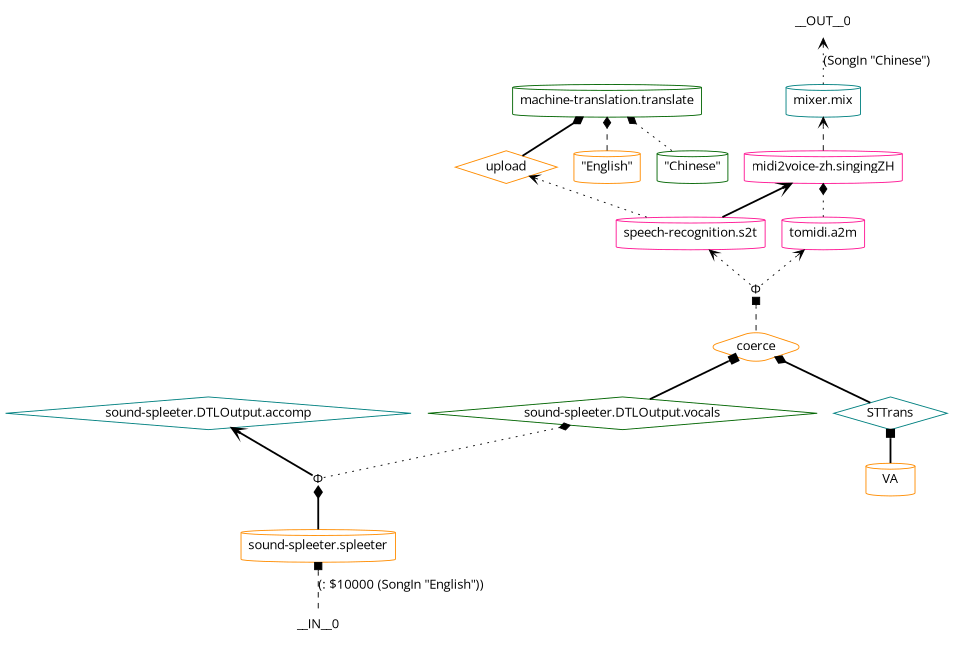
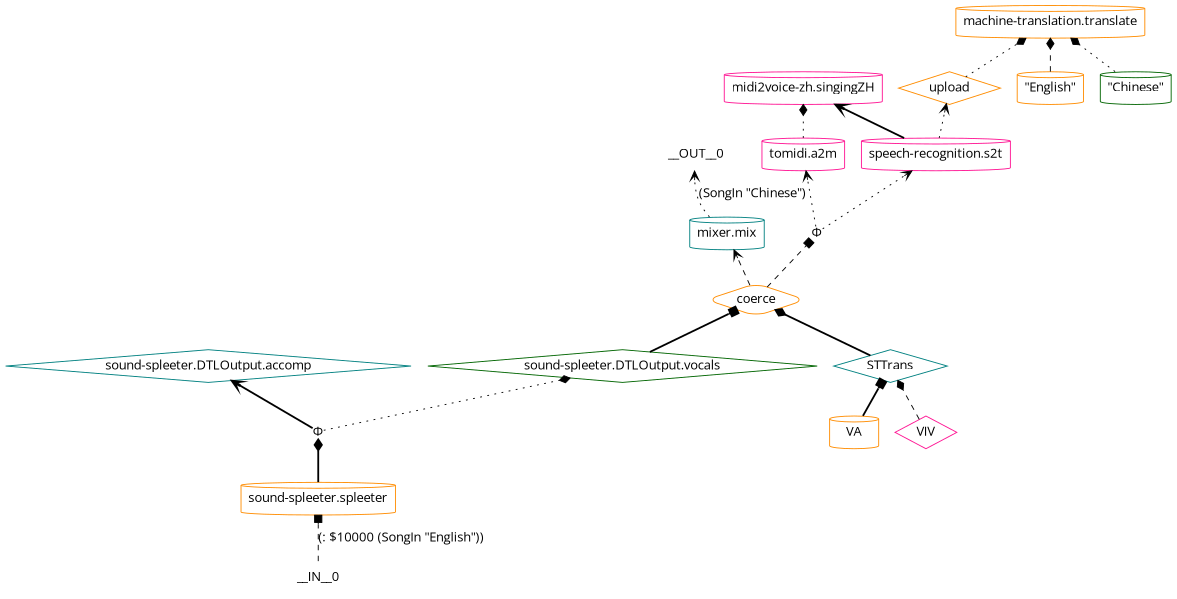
  digraph {
    fontname="Open Sans"
    rankdir=BT
    node [color=darkorange fontname="Open Sans" shape=cylinder]
    edge [arrowhead=diamond fontname="Open Sans" style=dotted]
    __IN__0 [color=teal shape=none]
    n2 [label="sound-spleeter.spleeter"]
    n3 [label="Φ" shape=plain]
    __OUT__0 [shape=none]
    n5 [color=teal label="sound-spleeter.DTLOutput.accomp" shape=diamond]
    n6 [color=darkgreen label="sound-spleeter.DTLOutput.vocals" shape=diamond]
    n7 [label=coerce shape=diamond style=rounded]
    n8 [color=teal label="mixer.mix"]
    n9 [color=teal label="Φ" shape=plain]
    n10 [color=deeppink label="speech-recognition.s2t"]
    n11 [color=deeppink label="tomidi.a2m"]
    n12 [color=deeppink label="midi2voice-zh.singingZH"]
    n13 [label=upload shape=diamond]
-   n14 [color=darkgreen label="machine-translation.translate"]
+   n14 [label="machine-translation.translate"]
    n15 [label="\"English\"" style=rounded]
    n16 [color=darkgreen label="\"Chinese\"" style=rounded]
    n17 [color=teal label=STTrans shape=diamond]
    n18 [label=VA]
+   n19 [color=deeppink label=VIV shape=diamond]
    __IN__0 -> n2 [arrowhead=box label="(: $10000 (SongIn \"English\"))" style=dashed]
    n2 -> n3 [style=bold]
    n3 -> n5 [arrowhead=vee style=bold]
    n3 -> n6
    n6 -> n7 [arrowhead=box style=bold]
    n7 -> n9 [arrowhead=box style=dashed]
    n8 -> __OUT__0 [arrowhead=vee label="(SongIn \"Chinese\")"]
    n9 -> n10 [arrowhead=vee]
    n9 -> n11 [arrowhead=vee]
    n10 -> n12 [arrowhead=vee style=bold]
    n10 -> n13 [arrowhead=vee]
    n11 -> n12
-   n12 -> n8 [arrowhead=vee style=dashed]
-   n13 -> n14 [style=bold]
+   n7 -> n8 [arrowhead=vee style=dashed]
+   n13 -> n14
    n15 -> n14 [style=dashed]
    n16 -> n14
    n17 -> n7 [style=bold]
    n18 -> n17 [arrowhead=box style=bold]
+   n19 -> n17 [style=dashed]
  }
